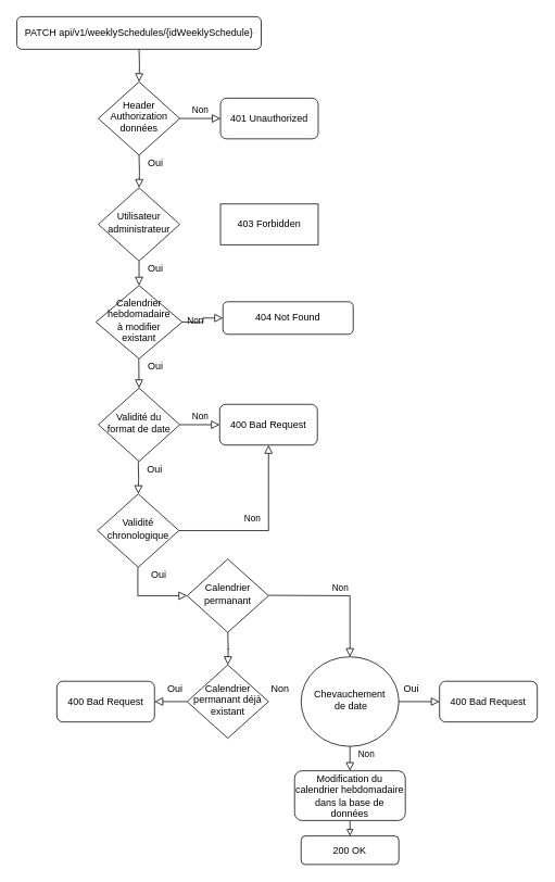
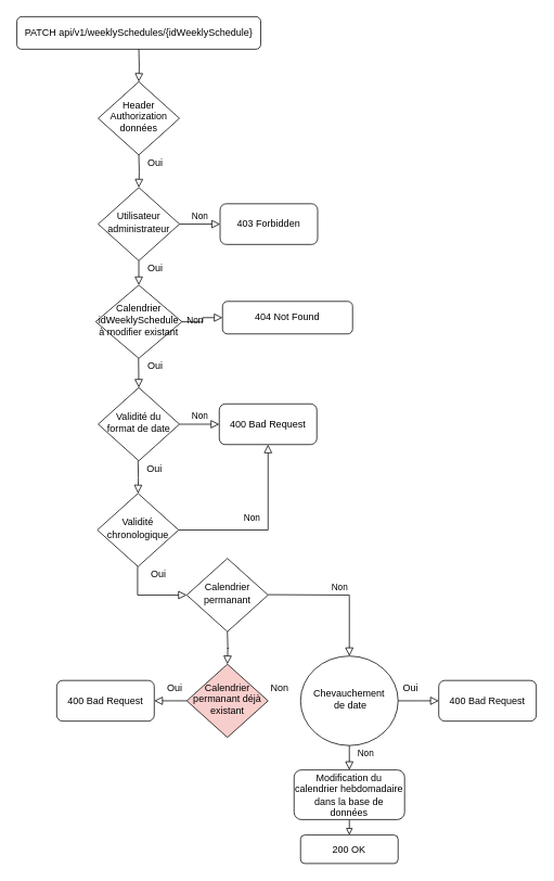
  <mxCell id="0" />
  <mxCell id="1" parent="0" />
  <mxCell id="2" value="" style="rounded=0;html=1;jettySize=auto;orthogonalLoop=1;fontSize=11;endArrow=block;endFill=0;endSize=8;strokeWidth=1;shadow=0;labelBackgroundColor=none;edgeStyle=orthogonalEdgeStyle;" parent="1" edge="1"><mxGeometry relative="1" as="geometry"><mxPoint x="170" y="320" as="sourcePoint" /><mxPoint x="170" y="350" as="targetPoint" /></mxGeometry></mxCell>
  <mxCell id="3" value="PATCH api/v1/weeklySchedules/{idWeeklySchedule}" style="rounded=1;whiteSpace=wrap;html=1;fontSize=12;glass=0;strokeWidth=1;shadow=0;" parent="1" vertex="1"><mxGeometry x="20" width="300" height="40" as="geometry" y="20" /></mxCell>
  <mxCell id="4" value="Non" style="edgeStyle=orthogonalEdgeStyle;rounded=0;html=1;jettySize=auto;orthogonalLoop=1;fontSize=11;endArrow=block;endFill=0;endSize=8;strokeWidth=1;shadow=0;labelBackgroundColor=none;" parent="1" source="5" target="6" edge="1"><mxGeometry y="10" relative="1" as="geometry"><mxPoint as="offset" /></mxGeometry></mxCell>
  <mxCell id="5" value="Validité du format de date" style="rhombus;whiteSpace=wrap;html=1;shadow=0;fontFamily=Helvetica;fontSize=12;align=center;strokeWidth=1;spacing=6;spacingTop=-4;" parent="1" vertex="1"><mxGeometry x="120" y="476" width="100" height="90" as="geometry" /></mxCell>
  <mxCell id="6" value="400 Bad Request" style="rounded=1;whiteSpace=wrap;html=1;fontSize=12;glass=0;strokeWidth=1;shadow=0;" parent="1" vertex="1"><mxGeometry x="269" y="496" width="120" height="50" as="geometry" /></mxCell>
  <mxCell id="7" style="edgeStyle=orthogonalEdgeStyle;rounded=0;orthogonalLoop=1;jettySize=auto;html=1;endArrow=block;endFill=0;entryX=0.5;entryY=0;entryDx=0;entryDy=0;" parent="1" source="8" target="9" edge="1"><mxGeometry relative="1" as="geometry"><mxPoint x="450" y="1017" as="targetPoint" /><Array as="points"><mxPoint x="429" y="1017" /><mxPoint x="429" y="1017" /></Array></mxGeometry></mxCell>
  <mxCell id="8" value="Modification&amp;nbsp;du calendrier hebdomadaire dans la base de données" style="rounded=1;whiteSpace=wrap;html=1;fontSize=12;glass=0;strokeWidth=1;shadow=0;" parent="1" vertex="1"><mxGeometry x="361" y="946" width="136" height="61" as="geometry" /></mxCell>
  <mxCell id="9" value="200 OK" style="rounded=1;whiteSpace=wrap;html=1;fontSize=12;glass=0;strokeWidth=1;shadow=0;" parent="1" vertex="1"><mxGeometry x="369" y="1026" width="120" height="35" as="geometry" /></mxCell>
  <mxCell id="10" value="" style="rounded=0;html=1;jettySize=auto;orthogonalLoop=1;fontSize=11;endArrow=block;endFill=0;endSize=8;strokeWidth=1;shadow=0;labelBackgroundColor=none;edgeStyle=orthogonalEdgeStyle;" parent="1" target="12" edge="1"><mxGeometry relative="1" as="geometry"><mxPoint x="170" y="60" as="sourcePoint" /></mxGeometry></mxCell>
- <mxCell id="11" value="Non" style="edgeStyle=orthogonalEdgeStyle;rounded=0;html=1;jettySize=auto;orthogonalLoop=1;fontSize=11;endArrow=block;endFill=0;endSize=8;strokeWidth=1;shadow=0;labelBackgroundColor=none;" parent="1" source="12" target="13" edge="1"><mxGeometry y="10" relative="1" as="geometry"><mxPoint as="offset" /></mxGeometry></mxCell>
  <mxCell id="12" value="Header&lt;br&gt;Authorization&lt;br&gt;données" style="rhombus;whiteSpace=wrap;html=1;shadow=0;fontFamily=Helvetica;fontSize=12;align=center;strokeWidth=1;spacing=6;spacingTop=-4;" parent="1" vertex="1"><mxGeometry x="120" y="100" width="100" height="90" as="geometry" /></mxCell>
- <mxCell id="13" value="401 Unauthorized" style="rounded=1;whiteSpace=wrap;html=1;fontSize=12;glass=0;strokeWidth=1;shadow=0;" parent="1" vertex="1"><mxGeometry x="270" y="120" width="120" height="50" as="geometry" /></mxCell>
  <mxCell id="14" value="" style="rounded=0;html=1;jettySize=auto;orthogonalLoop=1;fontSize=11;endArrow=block;endFill=0;endSize=8;strokeWidth=1;shadow=0;labelBackgroundColor=none;edgeStyle=orthogonalEdgeStyle;" parent="1" target="16" edge="1"><mxGeometry relative="1" as="geometry"><mxPoint x="170" y="190" as="sourcePoint" /></mxGeometry></mxCell>
+ <mxCell id="15" value="Non" style="edgeStyle=orthogonalEdgeStyle;rounded=0;html=1;jettySize=auto;orthogonalLoop=1;fontSize=11;endArrow=block;endFill=0;endSize=8;strokeWidth=1;shadow=0;labelBackgroundColor=none;" parent="1" source="16" target="17" edge="1"><mxGeometry y="10" relative="1" as="geometry"><mxPoint as="offset" /></mxGeometry></mxCell>
  <mxCell id="16" value="Utilisateur&lt;br&gt;administrateur" style="rhombus;whiteSpace=wrap;html=1;shadow=0;fontFamily=Helvetica;fontSize=12;align=center;strokeWidth=1;spacing=6;spacingTop=-4;" parent="1" vertex="1"><mxGeometry x="120" y="230" width="100" height="90" as="geometry" /></mxCell>
- <mxCell id="17" value="403 Forbidden" style="whiteSpace=wrap;html=1;fontSize=12;glass=0;strokeWidth=1;shadow=0;rounded=0;" parent="1" vertex="1"><mxGeometry x="270" y="250" width="120" height="50" as="geometry" /></mxCell>
+ <mxCell id="17" value="403 Forbidden" style="rounded=1;whiteSpace=wrap;html=1;fontSize=12;glass=0;strokeWidth=1;shadow=0;" parent="1" vertex="1"><mxGeometry x="270" y="250" width="120" height="50" as="geometry" /></mxCell>
  <mxCell id="18" value="" style="rounded=0;html=1;jettySize=auto;orthogonalLoop=1;fontSize=11;endArrow=block;endFill=0;endSize=8;strokeWidth=1;shadow=0;labelBackgroundColor=none;edgeStyle=orthogonalEdgeStyle;" parent="1" target="20" edge="1"><mxGeometry relative="1" as="geometry"><mxPoint x="169" y="566" as="sourcePoint" /></mxGeometry></mxCell>
  <mxCell id="19" value="Non" style="edgeStyle=orthogonalEdgeStyle;rounded=0;html=1;jettySize=auto;orthogonalLoop=1;fontSize=11;endArrow=block;endFill=0;endSize=8;strokeWidth=1;shadow=0;labelBackgroundColor=none;entryX=0.5;entryY=1;entryDx=0;entryDy=0;" parent="1" source="20" target="6" edge="1"><mxGeometry x="-0.163" y="15" relative="1" as="geometry"><mxPoint as="offset" /><mxPoint x="269" y="651" as="targetPoint" /></mxGeometry></mxCell>
  <mxCell id="20" value="Validité chronologique" style="rhombus;whiteSpace=wrap;html=1;shadow=0;fontFamily=Helvetica;fontSize=12;align=center;strokeWidth=1;spacing=6;spacingTop=-4;" parent="1" vertex="1"><mxGeometry x="119" y="606" width="100" height="90" as="geometry" /></mxCell>
  <mxCell id="21" value="Oui" style="text;html=1;align=center;verticalAlign=middle;resizable=0;points=[];autosize=1;strokeColor=none;" parent="1" vertex="1"><mxGeometry x="175" y="190" width="30" height="20" as="geometry" /></mxCell>
  <mxCell id="22" value="Oui" style="text;html=1;align=center;verticalAlign=middle;resizable=0;points=[];autosize=1;strokeColor=none;" parent="1" vertex="1"><mxGeometry x="175" y="320" width="30" height="20" as="geometry" /></mxCell>
  <mxCell id="23" value="Oui" style="text;html=1;align=center;verticalAlign=middle;resizable=0;points=[];autosize=1;strokeColor=none;" parent="1" vertex="1"><mxGeometry x="174" y="566" width="30" height="20" as="geometry" /></mxCell>
  <mxCell id="24" value="" style="rounded=0;html=1;jettySize=auto;orthogonalLoop=1;fontSize=11;endArrow=block;endFill=0;endSize=8;strokeWidth=1;shadow=0;labelBackgroundColor=none;edgeStyle=orthogonalEdgeStyle;entryX=0;entryY=0.5;entryDx=0;entryDy=0;" parent="1" target="26" edge="1"><mxGeometry relative="1" as="geometry"><mxPoint x="168.5" y="696" as="sourcePoint" /><mxPoint x="168.5" y="736" as="targetPoint" /><Array as="points"><mxPoint x="169" y="731" /></Array></mxGeometry></mxCell>
  <mxCell id="25" value="Oui" style="text;html=1;align=center;verticalAlign=middle;resizable=0;points=[];autosize=1;strokeColor=none;" parent="1" vertex="1"><mxGeometry x="179" y="696" width="30" height="20" as="geometry" /></mxCell>
  <mxCell id="26" value="Calendrier permanant" style="rhombus;whiteSpace=wrap;html=1;shadow=0;fontFamily=Helvetica;fontSize=12;align=center;strokeWidth=1;spacing=6;spacingTop=-4;" parent="1" vertex="1"><mxGeometry x="229" y="686" width="100" height="90" as="geometry" /></mxCell>
  <mxCell id="27" value="" style="rounded=0;html=1;jettySize=auto;orthogonalLoop=1;fontSize=11;endArrow=block;endFill=0;endSize=8;strokeWidth=1;shadow=0;labelBackgroundColor=none;edgeStyle=orthogonalEdgeStyle;" parent="1" edge="1"><mxGeometry relative="1" as="geometry"><mxPoint x="279" y="776" as="sourcePoint" /><mxPoint x="279" y="816" as="targetPoint" /></mxGeometry></mxCell>
  <mxCell id="28" value="Oui" style="text;html=1;align=center;verticalAlign=middle;resizable=0;points=[];autosize=1;strokeColor=none;" parent="1" vertex="1"><mxGeometry x="489" y="836" width="30" height="20" as="geometry" /></mxCell>
- <mxCell id="29" value="Calendrier permanant déjà existant" style="rhombus;whiteSpace=wrap;html=1;shadow=0;fontFamily=Helvetica;fontSize=12;align=center;strokeWidth=1;spacing=6;spacingTop=-4;" parent="1" vertex="1"><mxGeometry x="229" y="816" width="100" height="90" as="geometry" /></mxCell>
+ <mxCell id="29" value="Calendrier permanant déjà existant" style="rhombus;whiteSpace=wrap;html=1;shadow=0;fontFamily=Helvetica;fontSize=12;align=center;strokeWidth=1;spacing=6;spacingTop=-4;fillColor=#f8cecc;" parent="1" vertex="1"><mxGeometry x="229" y="816" width="100" height="90" as="geometry" /></mxCell>
  <mxCell id="30" value="" style="rounded=0;html=1;jettySize=auto;orthogonalLoop=1;fontSize=11;endArrow=block;endFill=0;endSize=8;strokeWidth=1;shadow=0;labelBackgroundColor=none;edgeStyle=orthogonalEdgeStyle;" parent="1" source="29" edge="1"><mxGeometry relative="1" as="geometry"><mxPoint x="193.58" y="876" as="sourcePoint" /><mxPoint x="189" y="861" as="targetPoint" /></mxGeometry></mxCell>
  <mxCell id="31" value="Oui" style="text;html=1;align=center;verticalAlign=middle;resizable=0;points=[];autosize=1;strokeColor=none;" parent="1" vertex="1"><mxGeometry x="199" y="836" width="30" height="20" as="geometry" /></mxCell>
  <mxCell id="32" value="Non" style="edgeStyle=orthogonalEdgeStyle;rounded=0;html=1;jettySize=auto;orthogonalLoop=1;fontSize=11;endArrow=block;endFill=0;endSize=8;strokeWidth=1;shadow=0;labelBackgroundColor=none;entryX=0.5;entryY=0;entryDx=0;entryDy=0;" parent="1" target="33" edge="1"><mxGeometry y="10" relative="1" as="geometry"><mxPoint as="offset" /><mxPoint x="329" y="730.5" as="sourcePoint" /><mxPoint x="379" y="730.5" as="targetPoint" /></mxGeometry></mxCell>
  <mxCell id="33" value="Chevauchement&lt;br&gt;&amp;nbsp;de date" style="ellipse;whiteSpace=wrap;html=1;shadow=0;fontFamily=Helvetica;fontSize=12;align=center;strokeWidth=1;spacing=6;spacingTop=-4;" parent="1" vertex="1"><mxGeometry x="369" y="806" width="120" height="110" as="geometry" /></mxCell>
  <mxCell id="34" value="" style="rounded=0;html=1;jettySize=auto;orthogonalLoop=1;fontSize=11;endArrow=block;endFill=0;endSize=8;strokeWidth=1;shadow=0;labelBackgroundColor=none;edgeStyle=orthogonalEdgeStyle;exitX=1;exitY=0.5;exitDx=0;exitDy=0;" parent="1" source="33" edge="1"><mxGeometry relative="1" as="geometry"><mxPoint x="569" y="706" as="sourcePoint" /><mxPoint x="539" y="861" as="targetPoint" /><Array as="points"><mxPoint x="519" y="861" /></Array></mxGeometry></mxCell>
  <mxCell id="35" value="400 Bad Request" style="rounded=1;whiteSpace=wrap;html=1;fontSize=12;glass=0;strokeWidth=1;shadow=0;" parent="1" vertex="1"><mxGeometry x="539" y="836" width="120" height="50" as="geometry" /></mxCell>
  <mxCell id="36" value="400 Bad Request" style="rounded=1;whiteSpace=wrap;html=1;fontSize=12;glass=0;strokeWidth=1;shadow=0;" parent="1" vertex="1"><mxGeometry x="69" y="836" width="120" height="50" as="geometry" /></mxCell>
  <mxCell id="37" value="Non" style="text;html=1;align=center;verticalAlign=middle;resizable=0;points=[];autosize=1;strokeColor=none;" parent="1" vertex="1"><mxGeometry x="323" y="836" width="40" height="20" as="geometry" /></mxCell>
  <mxCell id="38" value="Non" style="edgeStyle=orthogonalEdgeStyle;rounded=0;html=1;jettySize=auto;orthogonalLoop=1;fontSize=11;endArrow=block;endFill=0;endSize=8;strokeWidth=1;shadow=0;labelBackgroundColor=none;exitX=0.5;exitY=1;exitDx=0;exitDy=0;entryX=0.5;entryY=0;entryDx=0;entryDy=0;" parent="1" source="33" target="8" edge="1"><mxGeometry x="-0.333" y="20" relative="1" as="geometry"><mxPoint as="offset" /><mxPoint x="569" y="746" as="sourcePoint" /><mxPoint x="559" y="806" as="targetPoint" /><Array as="points"><mxPoint x="429" y="936" /><mxPoint x="429" y="936" /></Array></mxGeometry></mxCell>
- <mxCell id="39" value="Calendrier hebdomadaire &lt;br&gt;à modifier existant" style="rhombus;whiteSpace=wrap;html=1;shadow=0;fontFamily=Helvetica;fontSize=12;align=center;strokeWidth=1;spacing=6;spacingTop=-4;" parent="1" vertex="1"><mxGeometry x="117" y="350" width="106" height="90" as="geometry" /></mxCell>
+ <mxCell id="39" value="Calendrier idWeeklySchedule &lt;br&gt;à modifier existant" style="rhombus;whiteSpace=wrap;html=1;shadow=0;fontFamily=Helvetica;fontSize=12;align=center;strokeWidth=1;spacing=6;spacingTop=-4;" parent="1" vertex="1"><mxGeometry x="117" y="350" width="106" height="90" as="geometry" /></mxCell>
  <mxCell id="40" value="" style="rounded=0;html=1;jettySize=auto;orthogonalLoop=1;fontSize=11;endArrow=block;endFill=0;endSize=8;strokeWidth=1;shadow=0;labelBackgroundColor=none;edgeStyle=orthogonalEdgeStyle;entryX=0.5;entryY=0;entryDx=0;entryDy=0;" parent="1" edge="1" target="5"><mxGeometry relative="1" as="geometry"><mxPoint x="169.66" y="440" as="sourcePoint" /><mxPoint x="170" y="460" as="targetPoint" /></mxGeometry></mxCell>
  <mxCell id="41" value="Non" style="edgeStyle=orthogonalEdgeStyle;rounded=0;html=1;jettySize=auto;orthogonalLoop=1;fontSize=11;endArrow=block;endFill=0;endSize=8;strokeWidth=1;shadow=0;labelBackgroundColor=none;" parent="1" target="42" edge="1"><mxGeometry y="10" relative="1" as="geometry"><mxPoint as="offset" /><mxPoint x="223" y="395" as="sourcePoint" /></mxGeometry></mxCell>
  <mxCell id="42" value="404 Not Found" style="rounded=1;whiteSpace=wrap;html=1;fontSize=12;glass=0;strokeWidth=1;shadow=0;" parent="1" vertex="1"><mxGeometry x="273" y="370" width="160" height="40" as="geometry" /></mxCell>
  <mxCell id="43" value="Oui" style="text;html=1;align=center;verticalAlign=middle;resizable=0;points=[];autosize=1;strokeColor=none;" vertex="1" parent="1"><mxGeometry x="175" y="440" width="30" height="20" as="geometry" /></mxCell>
